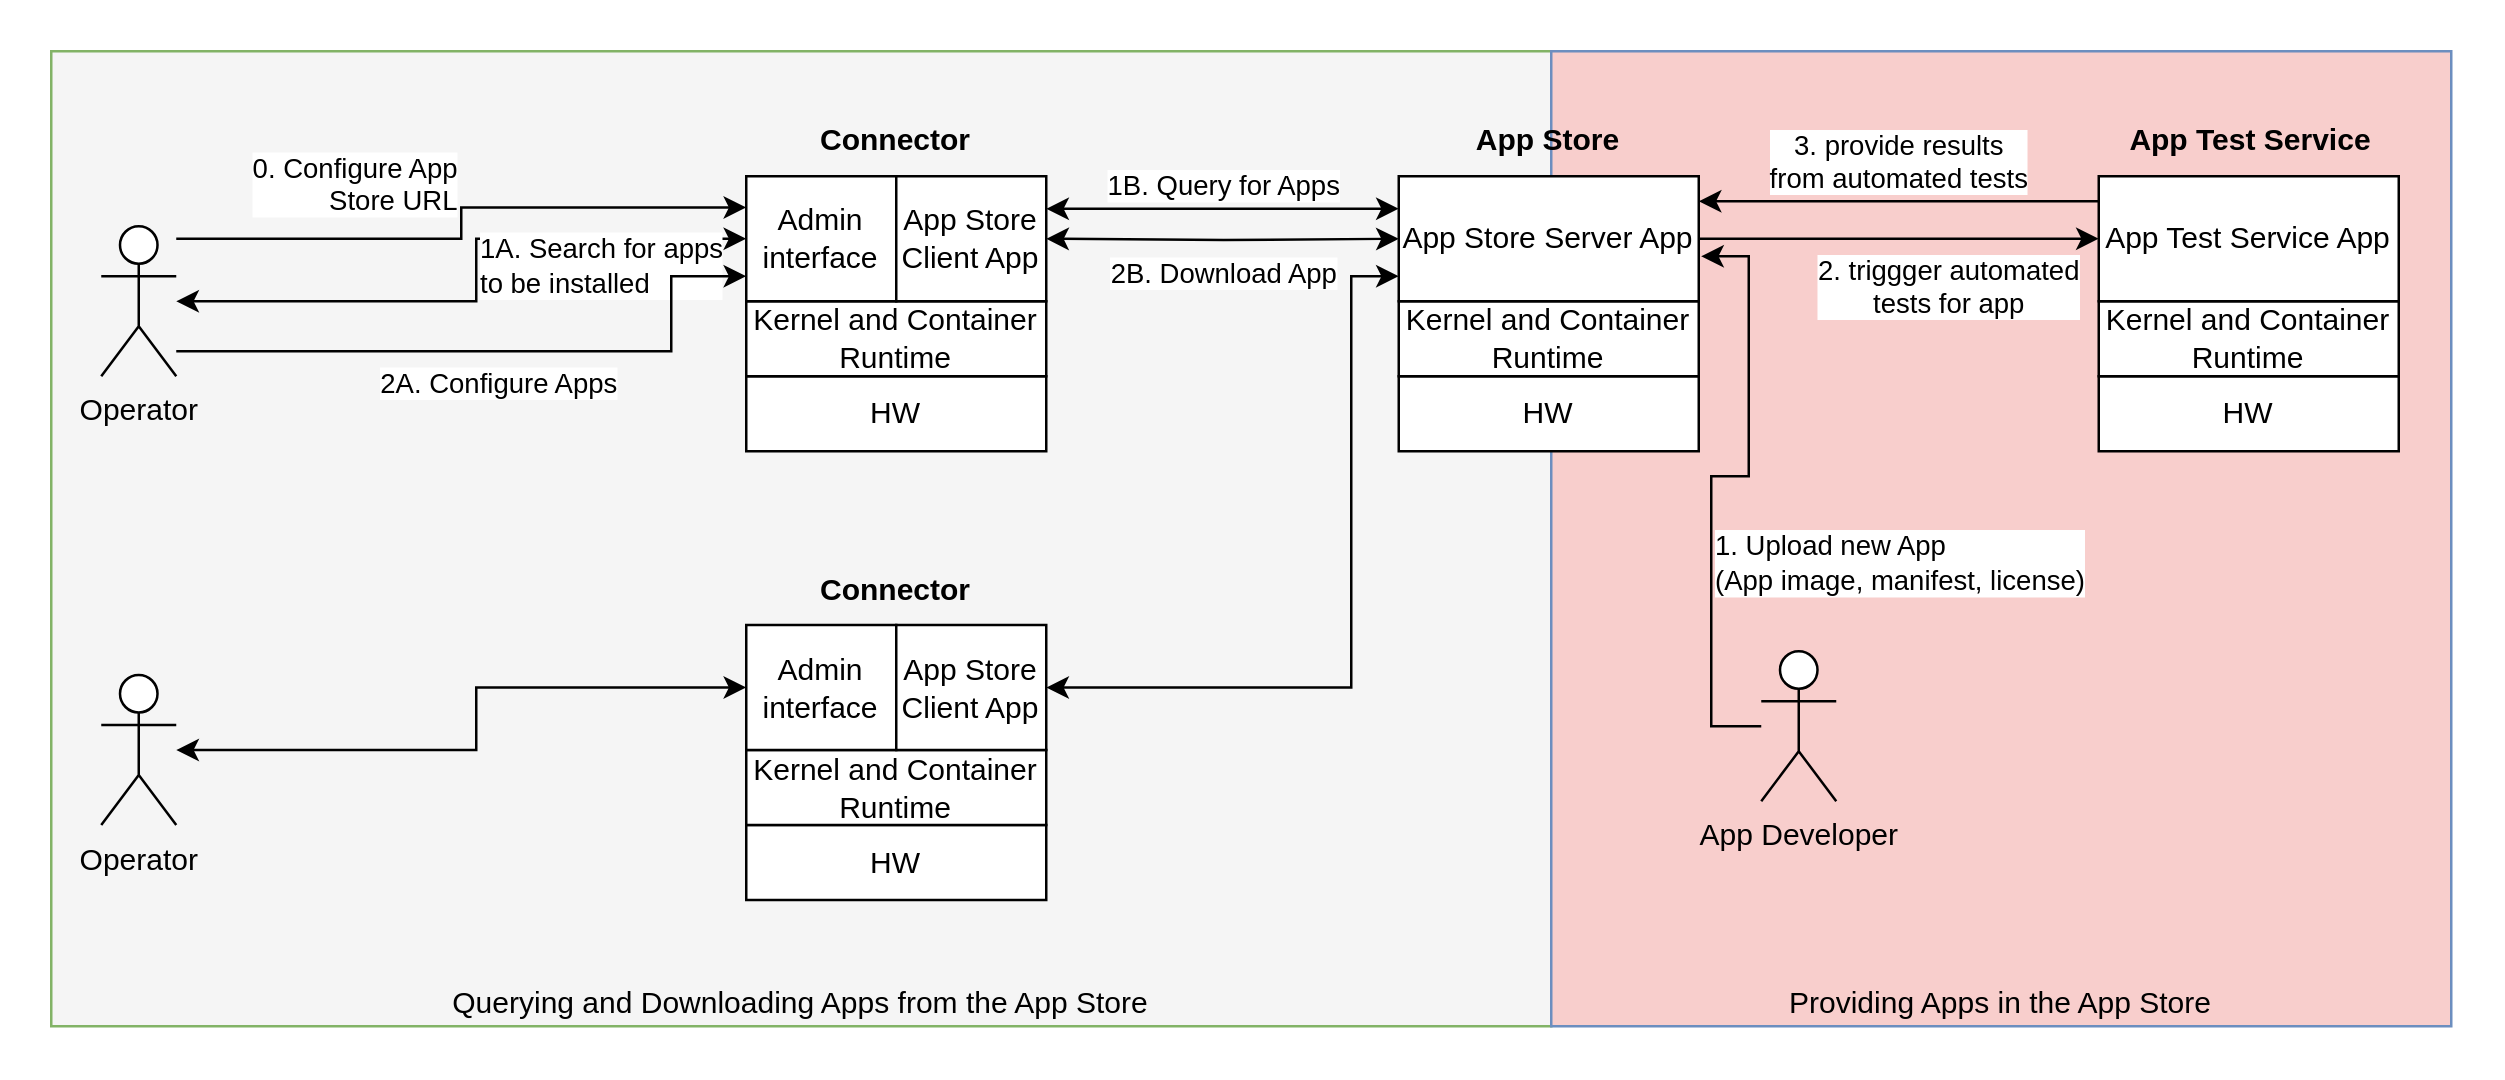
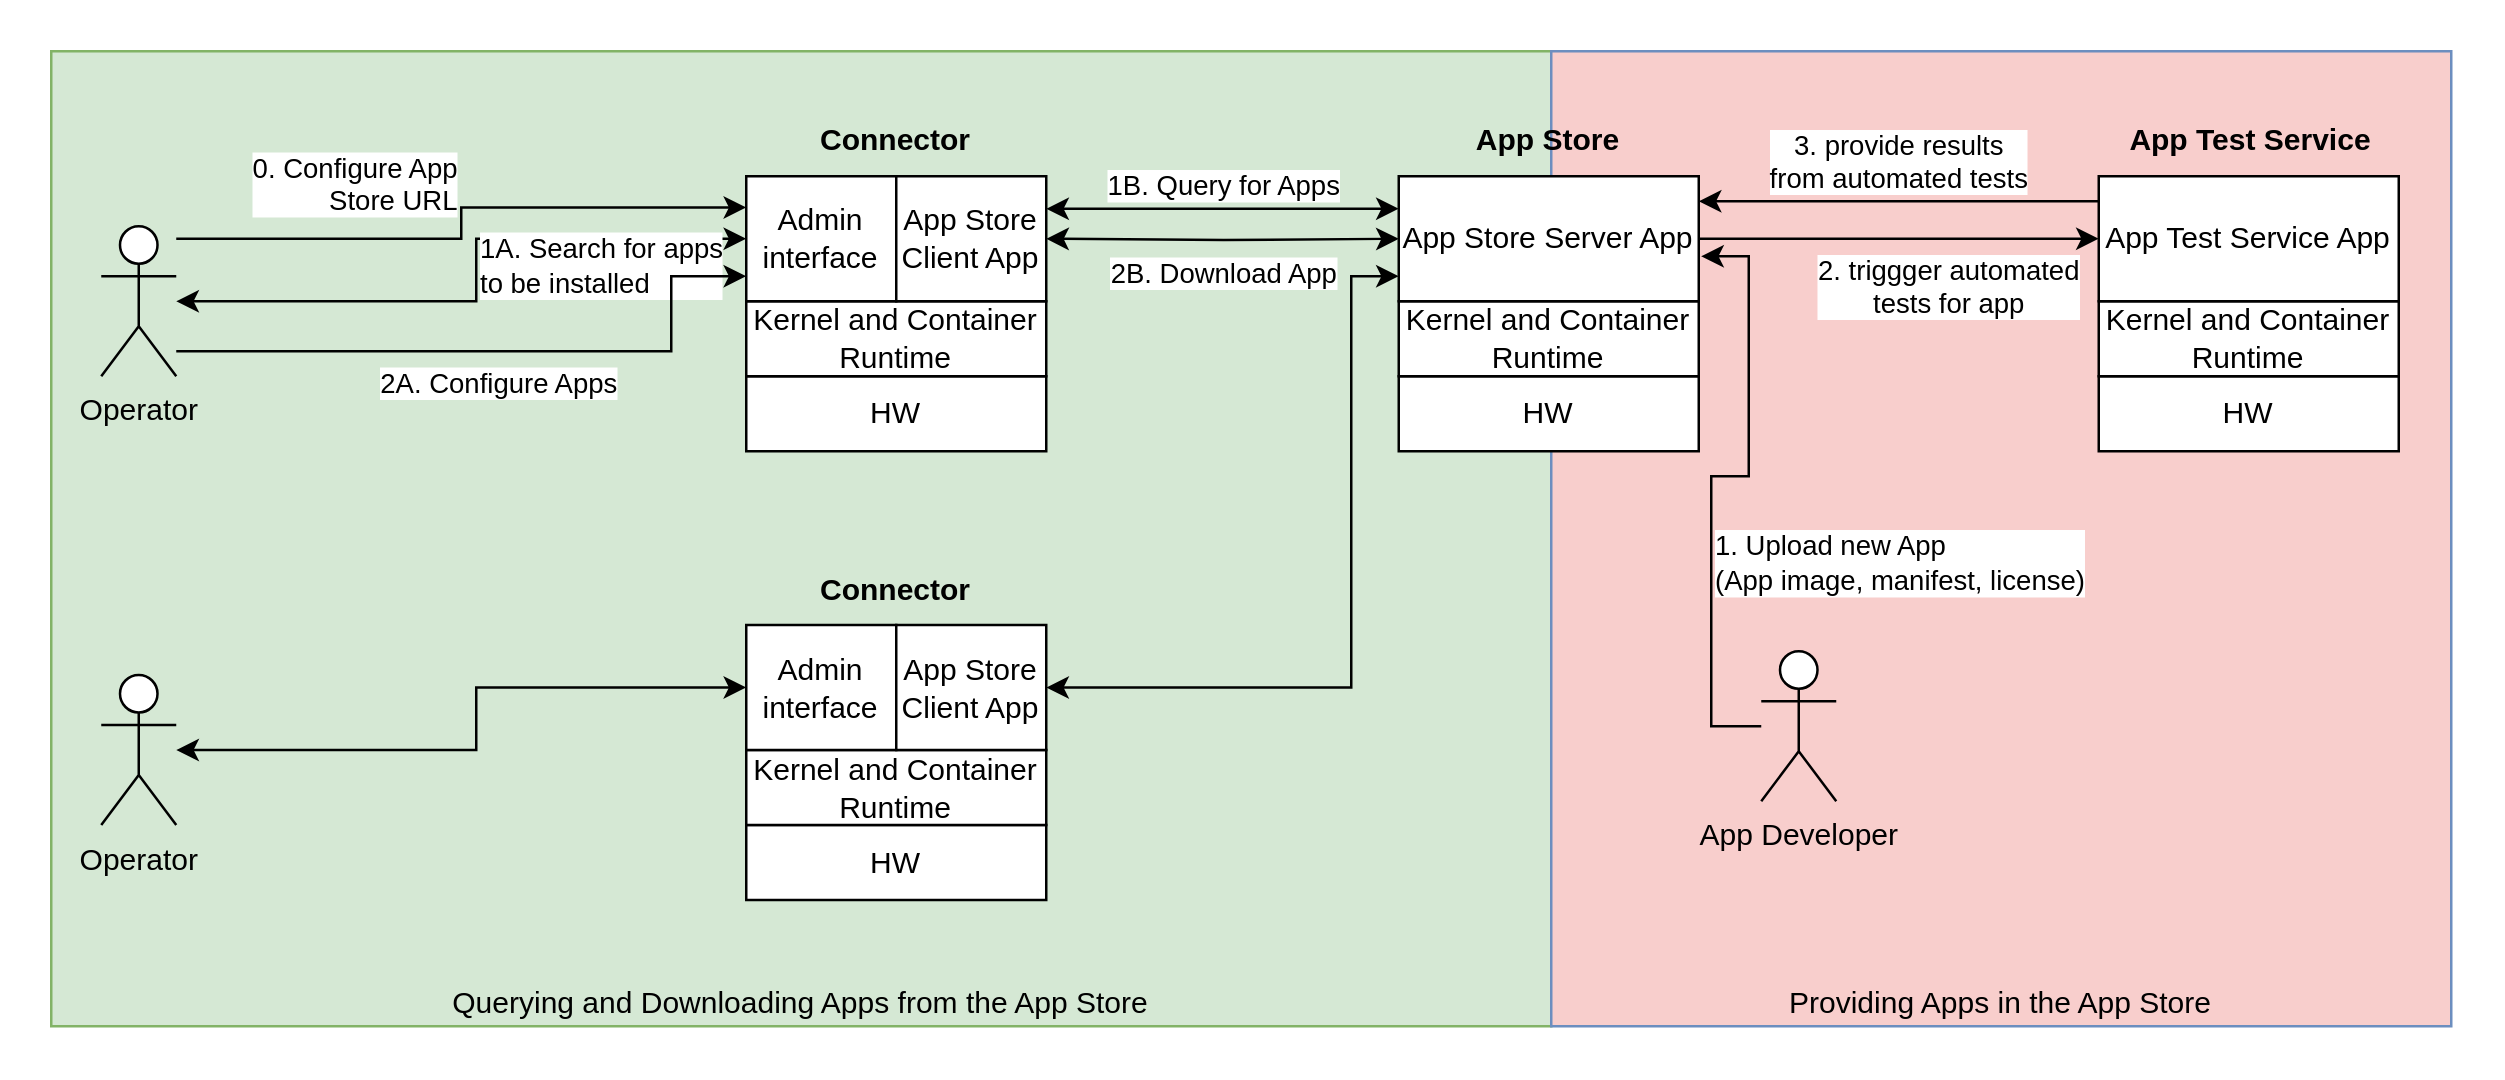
  <mxCell id="0" />
  <mxCell id="1" parent="0" />
- <mxCell id="2" value="Querying and Downloading Apps from the App Store" style="rounded=0;whiteSpace=wrap;html=1;verticalAlign=bottom;fillColor=#f5f5f5;strokeColor=#82b366;" vertex="1" parent="1"><mxGeometry x="20" y="20" width="600" height="390" as="geometry" /></mxCell>
+ <mxCell id="2" value="Querying and Downloading Apps from the App Store" style="rounded=0;whiteSpace=wrap;html=1;verticalAlign=bottom;fillColor=#d5e8d4;strokeColor=#82b366;" vertex="1" parent="1"><mxGeometry x="20" y="20" width="600" height="390" as="geometry" /></mxCell>
  <mxCell id="3" value="Providing Apps in the App Store" style="rounded=0;whiteSpace=wrap;html=1;verticalAlign=bottom;fillColor=#f8cecc;strokeColor=#6c8ebf;" vertex="1" parent="1"><mxGeometry x="620" y="20" width="360" height="390" as="geometry" /></mxCell>
  <mxCell id="4" value="0. Configure App&lt;br&gt;Store URL" style="edgeStyle=orthogonalEdgeStyle;rounded=0;orthogonalLoop=1;jettySize=auto;html=1;entryX=0;entryY=0.25;entryDx=0;entryDy=0;align=right;verticalAlign=bottom;" edge="1" parent="1" source="7" target="10"><mxGeometry relative="1" as="geometry"><Array as="points"><mxPoint x="184" y="95" /><mxPoint x="184" y="83" /></Array></mxGeometry></mxCell>
  <mxCell id="5" value="1A. Search for apps&lt;br&gt;to be installed" style="edgeStyle=orthogonalEdgeStyle;rounded=0;orthogonalLoop=1;jettySize=auto;html=1;align=left;startArrow=classic;startFill=1;" edge="1" parent="1" source="7" target="10"><mxGeometry x="0.061" relative="1" as="geometry"><mxPoint x="280" y="95" as="targetPoint" /><Array as="points"><mxPoint x="190" y="120" /><mxPoint x="190" y="95" /></Array><mxPoint as="offset" /></mxGeometry></mxCell>
  <mxCell id="6" value="2A. Configure Apps" style="edgeStyle=orthogonalEdgeStyle;rounded=0;orthogonalLoop=1;jettySize=auto;html=1;verticalAlign=top;" edge="1" parent="1" source="7" target="10"><mxGeometry relative="1" as="geometry"><Array as="points"><mxPoint x="268" y="140" /><mxPoint x="268" y="110" /></Array></mxGeometry></mxCell>
  <mxCell id="7" value="Operator" style="shape=umlActor;verticalLabelPosition=bottom;verticalAlign=top;html=1;outlineConnect=0;" vertex="1" parent="1"><mxGeometry x="40" y="90" width="30" height="60" as="geometry" /></mxCell>
  <mxCell id="8" value="HW" style="rounded=0;whiteSpace=wrap;html=1;" vertex="1" parent="1"><mxGeometry x="298" y="150" width="120" height="30" as="geometry" /></mxCell>
  <mxCell id="9" value="Kernel and Container Runtime" style="rounded=0;whiteSpace=wrap;html=1;" vertex="1" parent="1"><mxGeometry x="298" y="120" width="120" height="30" as="geometry" /></mxCell>
  <mxCell id="10" value="Admin interface" style="rounded=0;whiteSpace=wrap;html=1;" vertex="1" parent="1"><mxGeometry x="298" y="70" width="60" height="50" as="geometry" /></mxCell>
  <mxCell id="11" value="1B. Query for Apps" style="edgeStyle=orthogonalEdgeStyle;rounded=0;orthogonalLoop=1;jettySize=auto;html=1;verticalAlign=bottom;startArrow=classic;startFill=1;" edge="1" parent="1" target="17"><mxGeometry relative="1" as="geometry"><mxPoint x="418" y="83" as="sourcePoint" /><mxPoint x="548" y="83" as="targetPoint" /><Array as="points"><mxPoint x="530" y="83" /><mxPoint x="530" y="83" /></Array></mxGeometry></mxCell>
  <mxCell id="12" value="2B. Download App" style="edgeStyle=orthogonalEdgeStyle;rounded=0;orthogonalLoop=1;jettySize=auto;html=1;verticalAlign=top;startArrow=classic;startFill=1;" edge="1" parent="1" target="17"><mxGeometry relative="1" as="geometry"><mxPoint x="418" y="95" as="sourcePoint" /><mxPoint x="548" y="95" as="targetPoint" /><Array as="points" /></mxGeometry></mxCell>
  <mxCell id="13" value="App Store Client App" style="rounded=0;whiteSpace=wrap;html=1;" vertex="1" parent="1"><mxGeometry x="358" y="70" width="60" height="50" as="geometry" /></mxCell>
  <mxCell id="14" value="HW" style="rounded=0;whiteSpace=wrap;html=1;" vertex="1" parent="1"><mxGeometry x="559" y="150" width="120" height="30" as="geometry" /></mxCell>
  <mxCell id="15" value="Kernel and Container Runtime" style="rounded=0;whiteSpace=wrap;html=1;" vertex="1" parent="1"><mxGeometry x="559" y="120" width="120" height="30" as="geometry" /></mxCell>
  <mxCell id="16" value="2. triggger automated&lt;br&gt;tests for app" style="edgeStyle=orthogonalEdgeStyle;rounded=0;orthogonalLoop=1;jettySize=auto;html=1;verticalAlign=top;" edge="1" parent="1" source="17" target="21"><mxGeometry x="0.25" relative="1" as="geometry"><mxPoint as="offset" /></mxGeometry></mxCell>
  <mxCell id="17" value="App Store Server App" style="rounded=0;whiteSpace=wrap;html=1;" vertex="1" parent="1"><mxGeometry x="559" y="70" width="120" height="50" as="geometry" /></mxCell>
  <mxCell id="18" value="HW" style="rounded=0;whiteSpace=wrap;html=1;" vertex="1" parent="1"><mxGeometry x="839" y="150" width="120" height="30" as="geometry" /></mxCell>
  <mxCell id="19" value="Kernel and Container Runtime" style="rounded=0;whiteSpace=wrap;html=1;" vertex="1" parent="1"><mxGeometry x="839" y="120" width="120" height="30" as="geometry" /></mxCell>
  <mxCell id="20" value="3. provide results&lt;br&gt;from automated tests" style="edgeStyle=orthogonalEdgeStyle;rounded=0;orthogonalLoop=1;jettySize=auto;html=1;verticalAlign=bottom;" edge="1" parent="1" source="21" target="17"><mxGeometry relative="1" as="geometry"><Array as="points"><mxPoint x="769" y="80" /><mxPoint x="769" y="80" /></Array></mxGeometry></mxCell>
  <mxCell id="21" value="App Test Service App" style="rounded=0;whiteSpace=wrap;html=1;" vertex="1" parent="1"><mxGeometry x="839" y="70" width="120" height="50" as="geometry" /></mxCell>
  <mxCell id="22" value="Connector" style="text;html=1;strokeColor=none;fillColor=none;align=center;verticalAlign=middle;whiteSpace=wrap;rounded=0;fontStyle=1" vertex="1" parent="1"><mxGeometry x="328" y="41" width="60" height="30" as="geometry" /></mxCell>
  <mxCell id="23" value="App Store" style="text;html=1;strokeColor=none;fillColor=none;align=center;verticalAlign=middle;whiteSpace=wrap;rounded=0;fontStyle=1" vertex="1" parent="1"><mxGeometry x="589" y="41" width="60" height="30" as="geometry" /></mxCell>
  <mxCell id="24" value="App Test Service" style="text;html=1;strokeColor=none;fillColor=none;align=center;verticalAlign=middle;whiteSpace=wrap;rounded=0;fontStyle=1" vertex="1" parent="1"><mxGeometry x="839" y="41" width="122" height="30" as="geometry" /></mxCell>
  <mxCell id="25" value="1. Upload new App&lt;br&gt;(App image, manifest, license)" style="edgeStyle=orthogonalEdgeStyle;rounded=0;orthogonalLoop=1;jettySize=auto;html=1;entryX=1.008;entryY=0.64;entryDx=0;entryDy=0;entryPerimeter=0;align=left;" edge="1" parent="1" source="26" target="17"><mxGeometry x="-0.295" relative="1" as="geometry"><mxPoint as="offset" /></mxGeometry></mxCell>
  <mxCell id="26" value="App Developer" style="shape=umlActor;verticalLabelPosition=bottom;verticalAlign=top;html=1;outlineConnect=0;" vertex="1" parent="1"><mxGeometry x="704" y="260" width="30" height="60" as="geometry" /></mxCell>
  <mxCell id="27" value="" style="edgeStyle=orthogonalEdgeStyle;rounded=0;orthogonalLoop=1;jettySize=auto;html=1;align=left;startArrow=classic;startFill=1;" edge="1" parent="1" source="28" target="31"><mxGeometry x="0.061" relative="1" as="geometry"><mxPoint x="280" y="274.5" as="targetPoint" /><Array as="points"><mxPoint x="190" y="299.5" /><mxPoint x="190" y="274.5" /></Array><mxPoint as="offset" /></mxGeometry></mxCell>
  <mxCell id="28" value="Operator" style="shape=umlActor;verticalLabelPosition=bottom;verticalAlign=top;html=1;outlineConnect=0;" vertex="1" parent="1"><mxGeometry x="40" y="269.5" width="30" height="60" as="geometry" /></mxCell>
  <mxCell id="29" value="HW" style="rounded=0;whiteSpace=wrap;html=1;" vertex="1" parent="1"><mxGeometry x="298" y="329.5" width="120" height="30" as="geometry" /></mxCell>
  <mxCell id="30" value="Kernel and Container Runtime" style="rounded=0;whiteSpace=wrap;html=1;" vertex="1" parent="1"><mxGeometry x="298" y="299.5" width="120" height="30" as="geometry" /></mxCell>
  <mxCell id="31" value="Admin interface" style="rounded=0;whiteSpace=wrap;html=1;" vertex="1" parent="1"><mxGeometry x="298" y="249.5" width="60" height="50" as="geometry" /></mxCell>
  <mxCell id="32" style="edgeStyle=orthogonalEdgeStyle;rounded=0;orthogonalLoop=1;jettySize=auto;html=1;startArrow=classic;startFill=1;" edge="1" parent="1" source="33" target="17"><mxGeometry relative="1" as="geometry"><Array as="points"><mxPoint x="540" y="275" /><mxPoint x="540" y="110" /></Array></mxGeometry></mxCell>
  <mxCell id="33" value="App Store Client App" style="rounded=0;whiteSpace=wrap;html=1;" vertex="1" parent="1"><mxGeometry x="358" y="249.5" width="60" height="50" as="geometry" /></mxCell>
  <mxCell id="34" value="Connector" style="text;html=1;strokeColor=none;fillColor=none;align=center;verticalAlign=middle;whiteSpace=wrap;rounded=0;fontStyle=1" vertex="1" parent="1"><mxGeometry x="328" y="220.5" width="60" height="30" as="geometry" /></mxCell>
